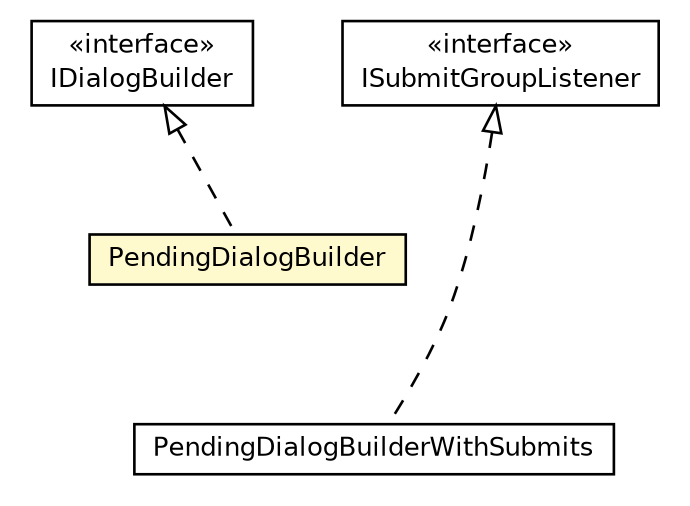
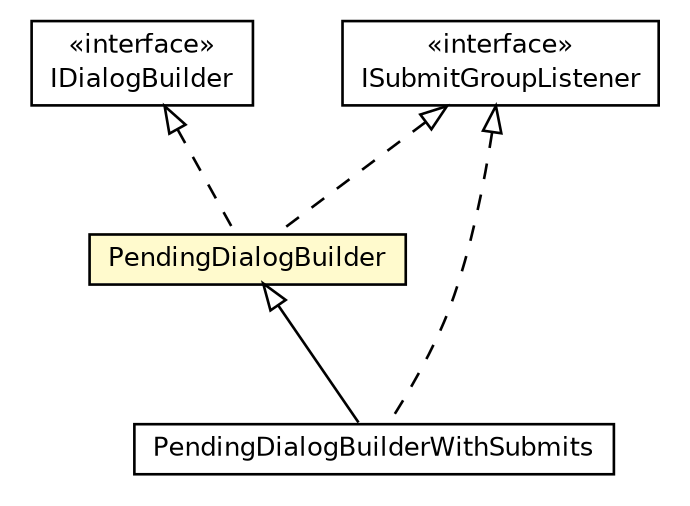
  digraph {
    nodesep=0.25
    ranksep=0.5
    node [fontcolor=black fontname=Helvetica fontsize=10.0 shape=plaintext]
    edge [arrowtail=empty dir=back fontname=Helvetica fontsize=10 headport=p labelfontname=Helvetica labelfontsize=10 tailport=p style=dashed]
    n1 [label=<<table title="org.universAAL.ui.dm.userInteraction.PendingDialogBuilder" border="0" cellborder="1" cellspacing="0" cellpadding="2" port="p" bgcolor="lemonChiffon" href="./PendingDialogBuilder.html"> 		<tr><td><table border="0" cellspacing="0" cellpadding="1"> <tr><td align="center" balign="center"> PendingDialogBuilder </td></tr> 		</table></td></tr> 		</table>>]
    n2 [label=<<table title="org.universAAL.ui.dm.userInteraction.PendingDialogBuilderWithSubmits" border="0" cellborder="1" cellspacing="0" cellpadding="2" port="p" href="./PendingDialogBuilderWithSubmits.html"> 		<tr><td><table border="0" cellspacing="0" cellpadding="1"> <tr><td align="center" balign="center"> PendingDialogBuilderWithSubmits </td></tr> 		</table></td></tr> 		</table>>]
    n3 [label=<<table title="org.universAAL.ui.dm.interfaces.ISubmitGroupListener" border="0" cellborder="1" cellspacing="0" cellpadding="2" port="p" href="../interfaces/ISubmitGroupListener.html"> 		<tr><td><table border="0" cellspacing="0" cellpadding="1"> <tr><td align="center" balign="center"> &#171;interface&#187; </td></tr> <tr><td align="center" balign="center"> ISubmitGroupListener </td></tr> 		</table></td></tr> 		</table>>]
    n4 [label=<<table title="org.universAAL.ui.dm.interfaces.IDialogBuilder" border="0" cellborder="1" cellspacing="0" cellpadding="2" port="p" href="../interfaces/IDialogBuilder.html"> 		<tr><td><table border="0" cellspacing="0" cellpadding="1"> <tr><td align="center" balign="center"> &#171;interface&#187; </td></tr> <tr><td align="center" balign="center"> IDialogBuilder </td></tr> 		</table></td></tr> 		</table>>]
+   n1 -> n2 [style=""]
+   n3 -> n1
    n3 -> n2
    n4 -> n1
  }
